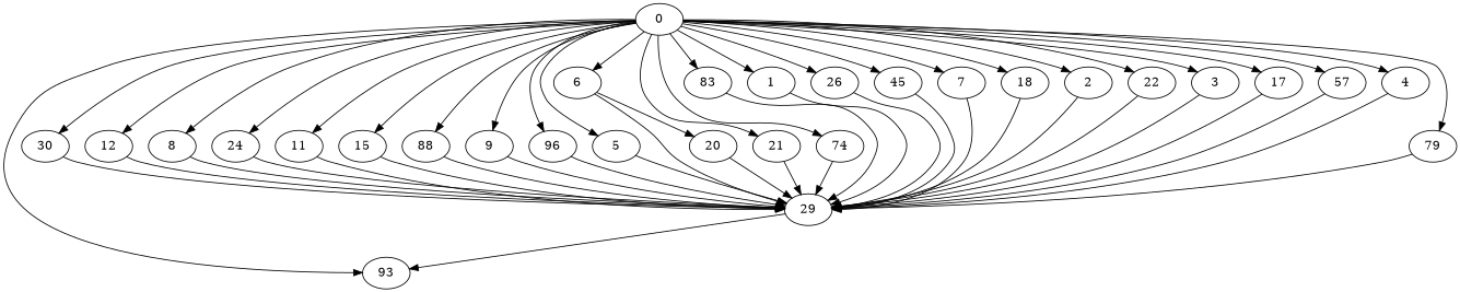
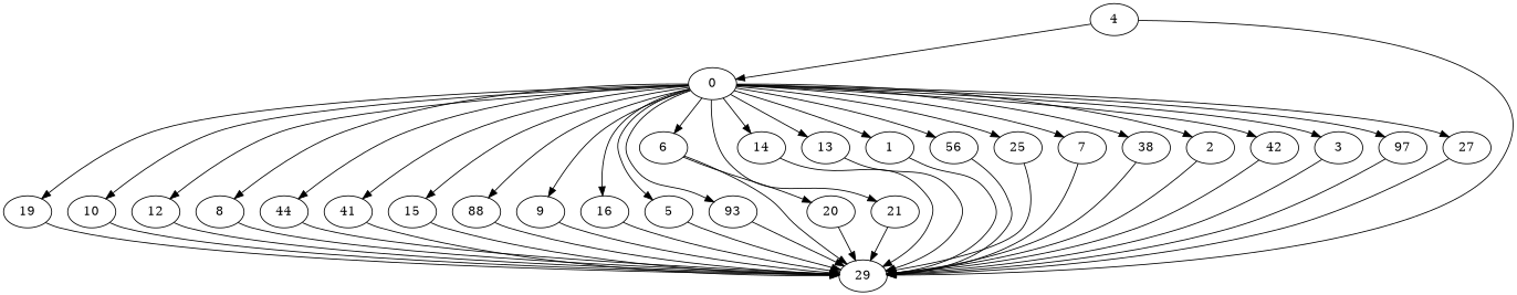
  digraph {
    node [Weight=173]
    edge [Weight=10]
    0 [Weight=115]
-   19 [Weight=192 label=79]
-   10 [Weight=192 label=30]
+   19 [Weight=192]
+   10 [Weight=192]
    12
    8
-   24
-   11
+   24 [label=44]
+   11 [label=41]
    15
    n9 [Weight=154 label=88]
    9 [Weight=154]
-   16 [Weight=154 label=96]
+   16 [Weight=154]
    5 [Weight=154]
    n13 [Weight=154 label=93]
    6 [Weight=135]
    21 [Weight=115]
-   14 [Weight=96 label=74]
-   13 [Weight=96 label=83]
+   14 [Weight=96]
+   13 [Weight=96]
    1 [Weight=96]
-   26 [Weight=96]
-   25 [Weight=96 label=45]
+   26 [Weight=96 label=56]
+   25 [Weight=96]
    7 [Weight=77]
-   18 [Weight=77]
+   18 [Weight=77 label=38]
    2 [Weight=77]
-   22 [Weight=58]
+   22 [Weight=58 label=42]
    3 [Weight=58]
-   17 [Weight=58]
-   27 [Weight=38 label=57]
+   17 [Weight=58 label=97]
+   27 [Weight=38]
    4 [Weight=38]
    29 [Weight=135]
    20 [Weight=77]
    0 -> 19
    0 -> 10 [Weight=4]
    0 -> 12 [Weight=9]
    0 -> 8 [Weight=7]
    0 -> 24 [Weight=7]
    0 -> 11 [Weight=4]
    0 -> 15 [Weight=8]
    0 -> n9 [Weight=4]
    0 -> 9 [Weight=9]
    0 -> 16 [Weight=3]
    0 -> 5 [Weight=9]
    0 -> n13
    0 -> 6 [Weight=6]
    0 -> 21 [Weight=2]
    0 -> 14
    0 -> 13 [Weight=8]
    0 -> 1 [Weight=3]
    0 -> 26 [Weight=8]
    0 -> 25
    0 -> 7 [Weight=9]
    0 -> 18 [Weight=9]
    0 -> 2 [Weight=6]
    0 -> 22
    0 -> 3 [Weight=8]
    0 -> 17 [Weight=7]
    0 -> 27 [Weight=6]
-   0 -> 4 [Weight=8]
+   4 -> 0 [Weight=8]
    19 -> 29 [Weight=9]
    10 -> 29 [Weight=6]
    12 -> 29
    8 -> 29 [Weight=7]
    24 -> 29 [Weight=6]
    11 -> 29 [Weight=3]
    15 -> 29 [Weight=2]
    n9 -> 29
    9 -> 29 [Weight=8]
    16 -> 29 [Weight=7]
    5 -> 29 [Weight=3]
-   29 -> n13 [Weight=3]
+   n13 -> 29 [Weight=3]
    6 -> 29 [Weight=5]
    6 -> 20 [Weight=3]
    21 -> 29
    14 -> 29 [Weight=7]
    13 -> 29 [Weight=5]
    1 -> 29 [Weight=3]
    26 -> 29 [Weight=3]
    25 -> 29 [Weight=2]
    7 -> 29
    18 -> 29 [Weight=8]
    2 -> 29 [Weight=2]
    22 -> 29 [Weight=8]
    3 -> 29 [Weight=6]
    17 -> 29 [Weight=2]
    27 -> 29 [Weight=9]
    4 -> 29 [Weight=3]
    20 -> 29 [Weight=2]
  }
